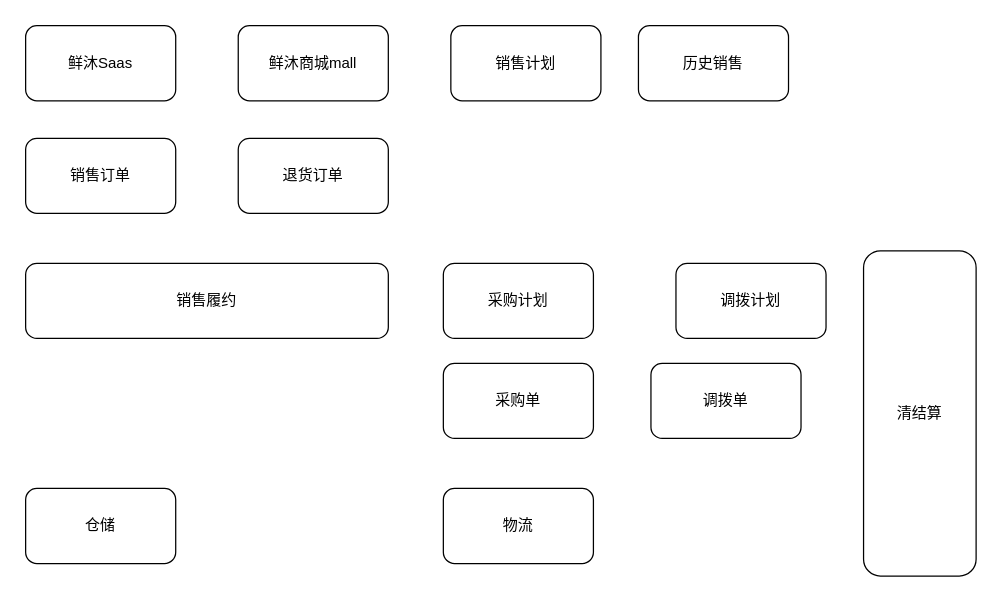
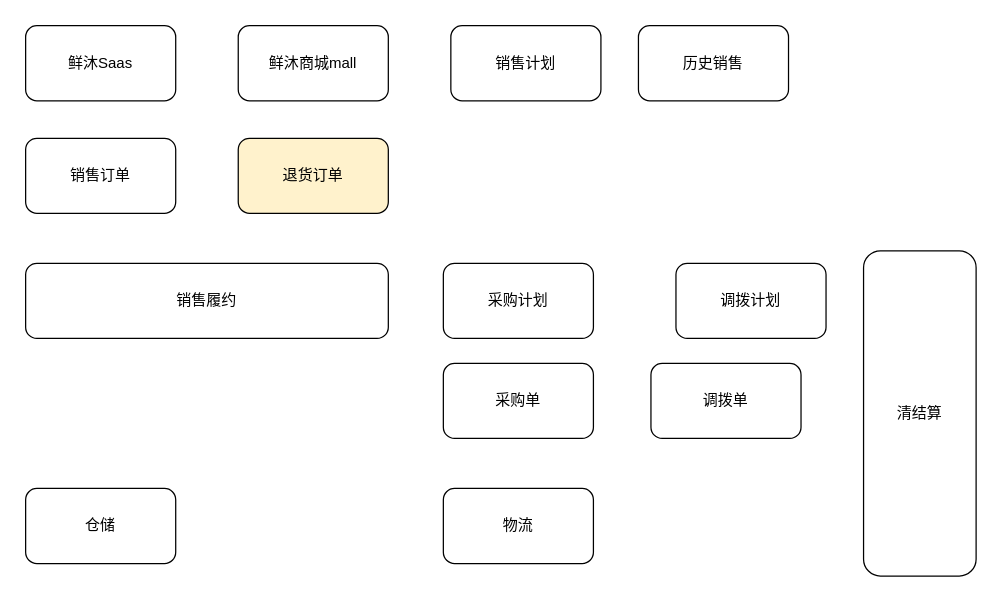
  <mxCell id="0" />
  <mxCell id="1" parent="0" />
  <mxCell id="2" value="鲜沐Saas" style="rounded=1;whiteSpace=wrap;html=1;" vertex="1" parent="1"><mxGeometry x="20" y="20" width="120" height="60" as="geometry" /></mxCell>
  <mxCell id="3" value="鲜沐商城mall" style="rounded=1;whiteSpace=wrap;html=1;" vertex="1" parent="1"><mxGeometry x="190" y="20" width="120" height="60" as="geometry" /></mxCell>
  <mxCell id="4" value="销售计划" style="rounded=1;whiteSpace=wrap;html=1;" vertex="1" parent="1"><mxGeometry x="360" y="20" width="120" height="60" as="geometry" /></mxCell>
  <mxCell id="5" value="采购计划" style="rounded=1;whiteSpace=wrap;html=1;" vertex="1" parent="1"><mxGeometry x="354" y="210" width="120" height="60" as="geometry" /></mxCell>
  <mxCell id="6" value="调拨计划" style="rounded=1;whiteSpace=wrap;html=1;" vertex="1" parent="1"><mxGeometry x="540" y="210" width="120" height="60" as="geometry" /></mxCell>
  <mxCell id="7" value="调拨单" style="rounded=1;whiteSpace=wrap;html=1;" vertex="1" parent="1"><mxGeometry x="520" y="290" width="120" height="60" as="geometry" /></mxCell>
  <mxCell id="8" value="采购单" style="rounded=1;whiteSpace=wrap;html=1;" vertex="1" parent="1"><mxGeometry x="354" y="290" width="120" height="60" as="geometry" /></mxCell>
  <mxCell id="9" value="销售订单" style="rounded=1;whiteSpace=wrap;html=1;" vertex="1" parent="1"><mxGeometry x="20" y="110" width="120" height="60" as="geometry" /></mxCell>
- <mxCell id="10" value="退货订单" style="rounded=1;whiteSpace=wrap;html=1;" vertex="1" parent="1"><mxGeometry x="190" y="110" width="120" height="60" as="geometry" /></mxCell>
+ <mxCell id="10" value="退货订单" style="rounded=1;whiteSpace=wrap;html=1;fillColor=#fff2cc;" vertex="1" parent="1"><mxGeometry x="190" y="110" width="120" height="60" as="geometry" /></mxCell>
  <mxCell id="11" value="销售履约" style="rounded=1;whiteSpace=wrap;html=1;" vertex="1" parent="1"><mxGeometry x="20" y="210" width="290" height="60" as="geometry" /></mxCell>
  <mxCell id="12" value="仓储" style="rounded=1;whiteSpace=wrap;html=1;" vertex="1" parent="1"><mxGeometry x="20" y="390" width="120" height="60" as="geometry" /></mxCell>
  <mxCell id="13" value="物流" style="rounded=1;whiteSpace=wrap;html=1;" vertex="1" parent="1"><mxGeometry x="354" y="390" width="120" height="60" as="geometry" /></mxCell>
  <mxCell id="14" value="清结算" style="rounded=1;whiteSpace=wrap;html=1;" vertex="1" parent="1"><mxGeometry x="690" y="200" width="90" height="260" as="geometry" /></mxCell>
  <mxCell id="15" value="历史销售" style="rounded=1;whiteSpace=wrap;html=1;" vertex="1" parent="1"><mxGeometry x="510" y="20" width="120" height="60" as="geometry" /></mxCell>
